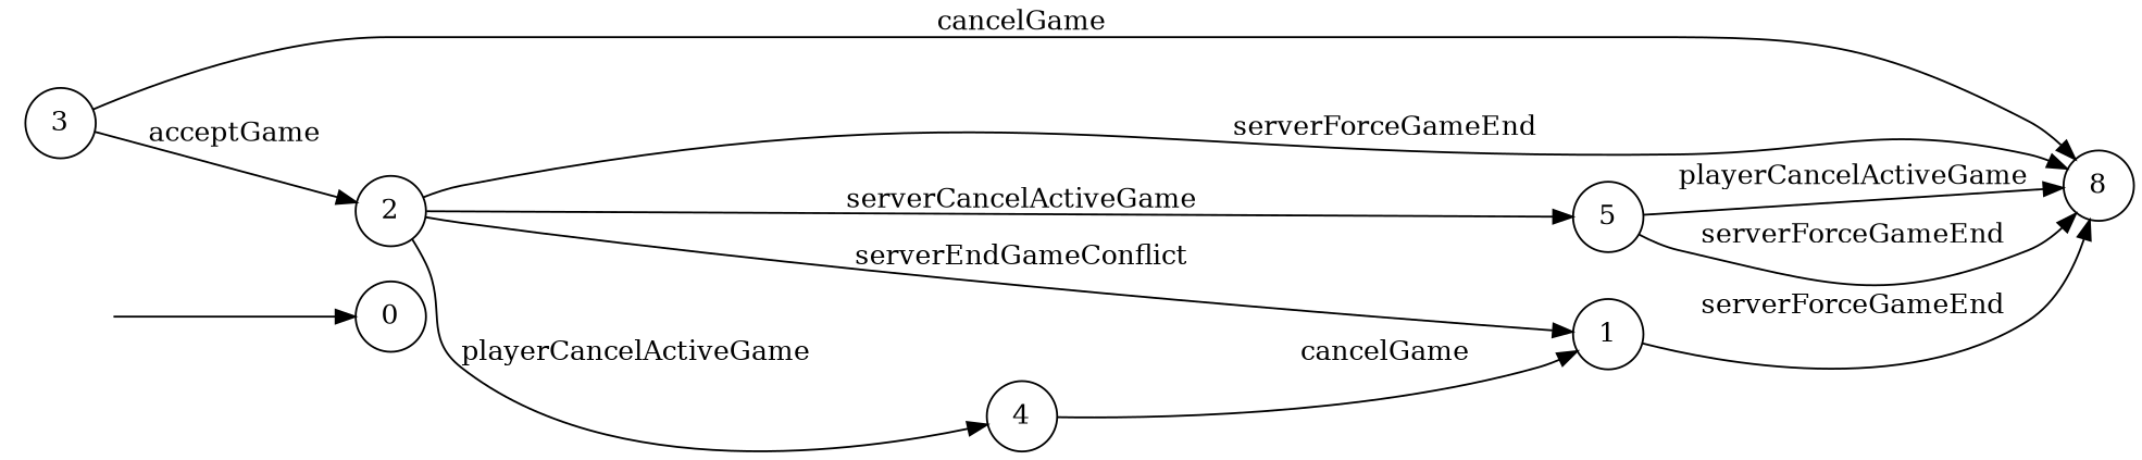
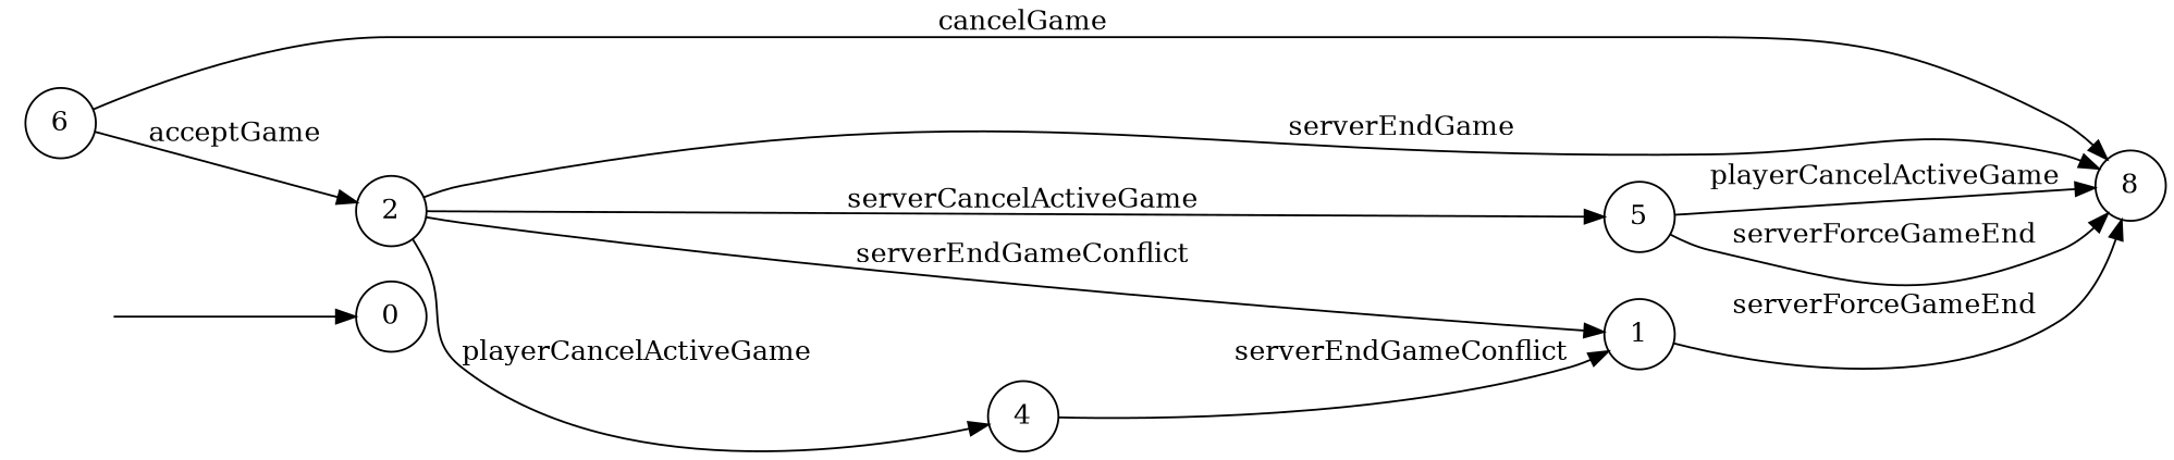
  digraph {
    rankdir=LR
    node [shape=circle]
    "" [shape=plaintext]
    n2 [label=0]
-   n3 [label=3]
+   n3 [label=6]
    n4 [label=8]
    n5 [label=2]
    n6 [label=5]
    n7 [label=1]
    n8 [label=4]
    "" -> n2
    n3 -> n4 [label=cancelGame]
    n3 -> n5 [label=acceptGame]
-   n5 -> n4 [label=serverForceGameEnd]
+   n5 -> n4 [label=serverEndGame]
    n5 -> n6 [label=serverCancelActiveGame]
    n5 -> n7 [label=serverEndGameConflict]
    n5 -> n8 [label=playerCancelActiveGame]
    n6 -> n4 [label=playerCancelActiveGame]
    n6 -> n4 [label=serverForceGameEnd]
    n7 -> n4 [label=serverForceGameEnd]
-   n8 -> n7 [label=cancelGame]
+   n8 -> n7 [label=serverEndGameConflict]
  }
